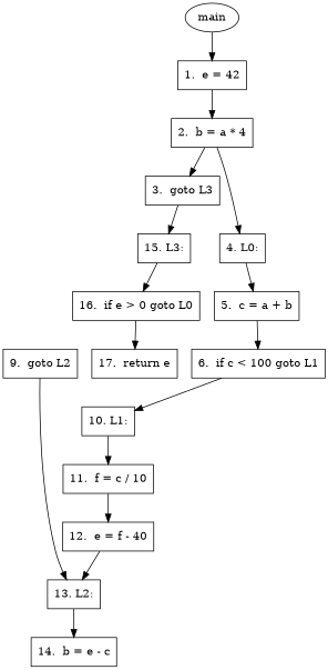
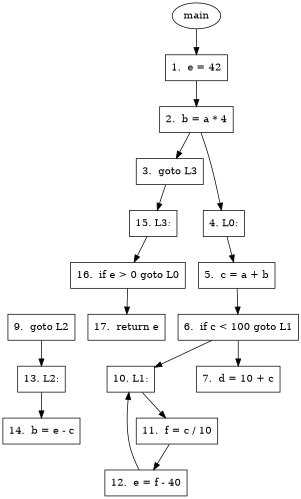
  digraph {
    node [shape=rectangle]
    n1 [label="1.  e = 42"]
    main [shape=""]
    n3 [label="2.  b = a * 4"]
    n4 [label="3.  goto L3"]
    n5 [label="15. L3:"]
    n6 [label="4. L0:"]
    n7 [label="16.  if e > 0 goto L0"]
    n8 [label="5.  c = a + b"]
    n9 [label="6.  if c < 100 goto L1"]
+   n10 [label="7.  d = 10 + c"]
    n11 [label="10. L1:"]
    n12 [label="11.  f = c / 10"]
    n13 [label="9.  goto L2"]
    n14 [label="13. L2:"]
    n15 [label="14.  b = e - c"]
    n16 [label="12.  e = f - 40"]
    n17 [label="17.  return e"]
    subgraph sub_1 {
      n1
      main
      n3
      n4
      n5
      n6
      n7
      n8
      n9
+     n10
      n11
      n12
      n13
      n14
      n15
      n16
      n17
    }
    n1 -> n3
    main -> n1
    n3 -> n4
    n3 -> n6
    n4 -> n5
    n4 -> n6 [style=invis]
    n5 -> n7
    n6 -> n8
    n7 -> n17
    n8 -> n9
+   n9 -> n10
    n9 -> n11
    n11 -> n12
    n12 -> n16
    n13 -> n11 [style=invis]
    n13 -> n14
    n14 -> n15
-   n16 -> n14
+   n16 -> n11
  }
